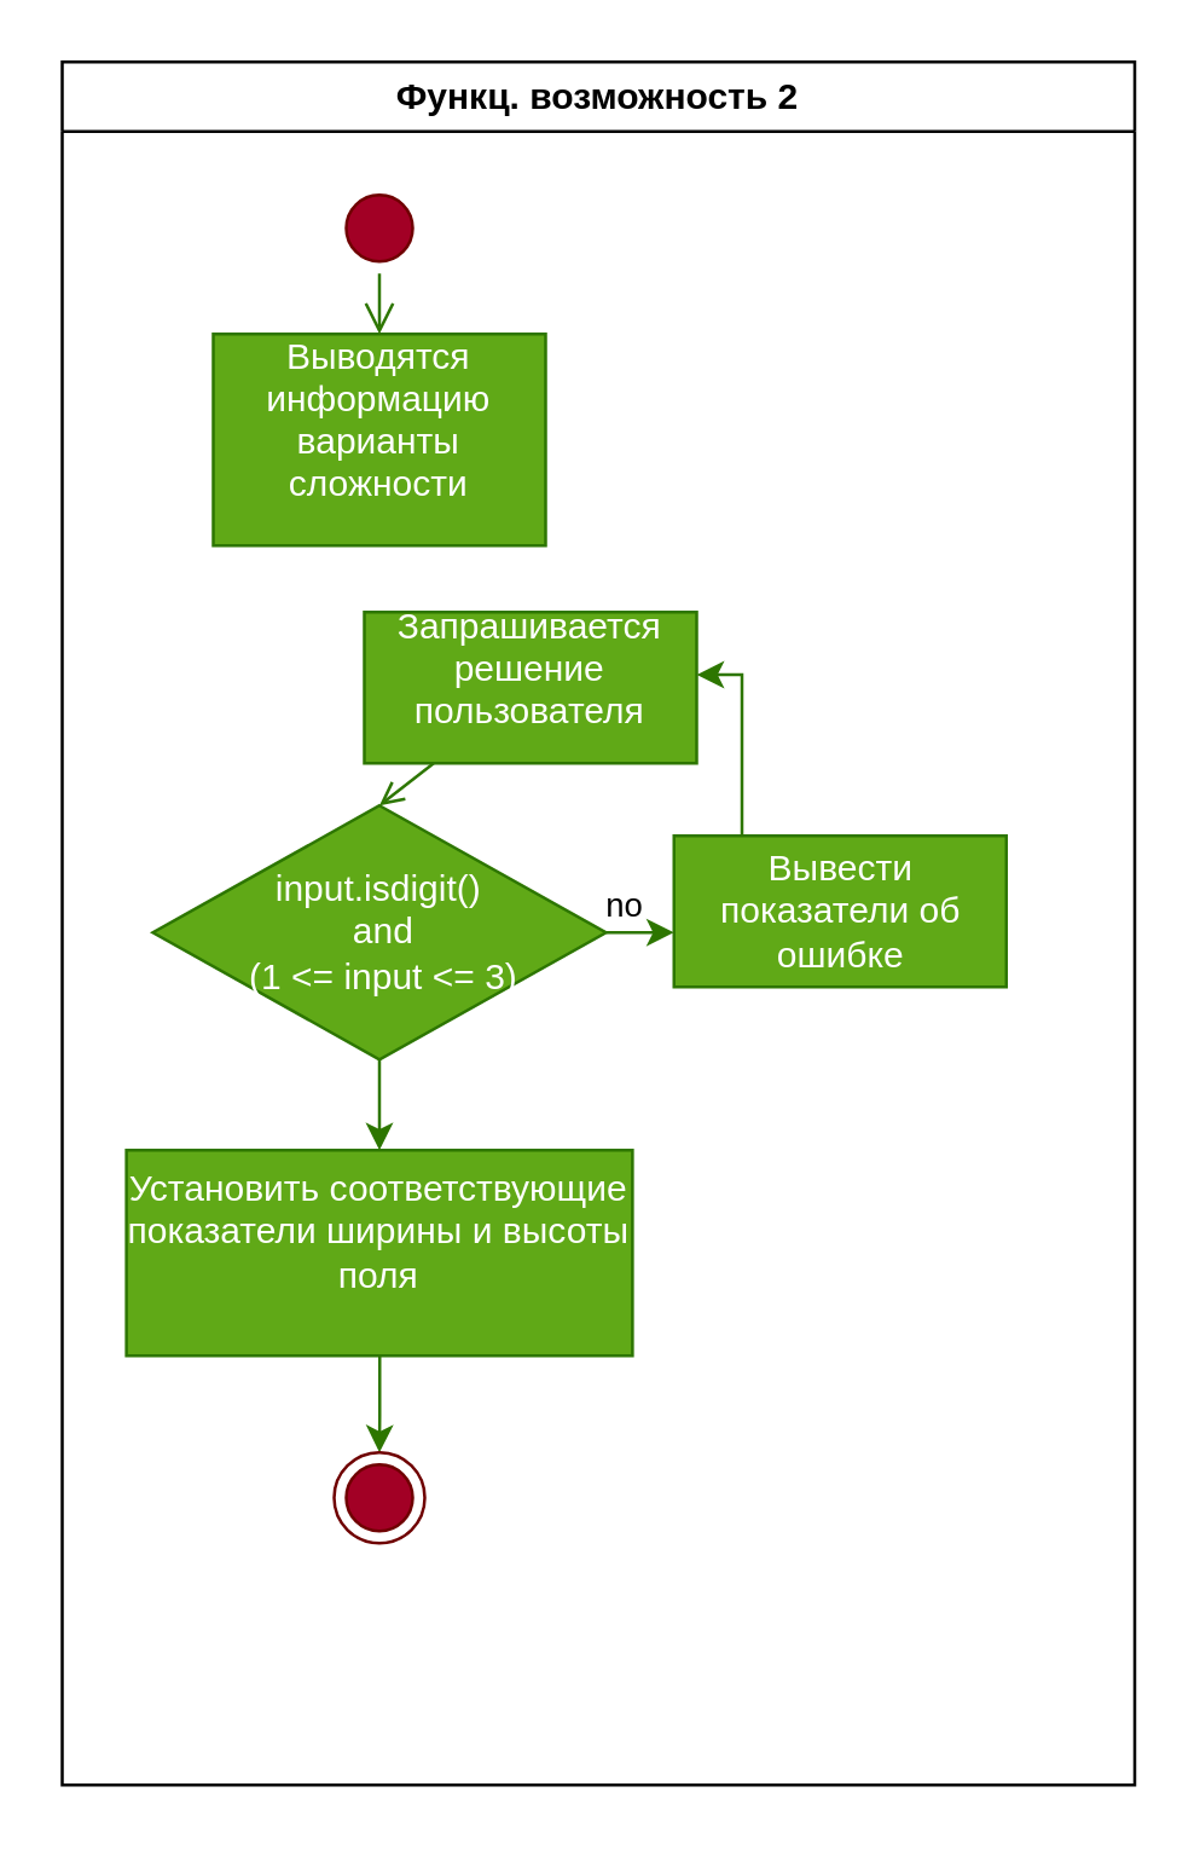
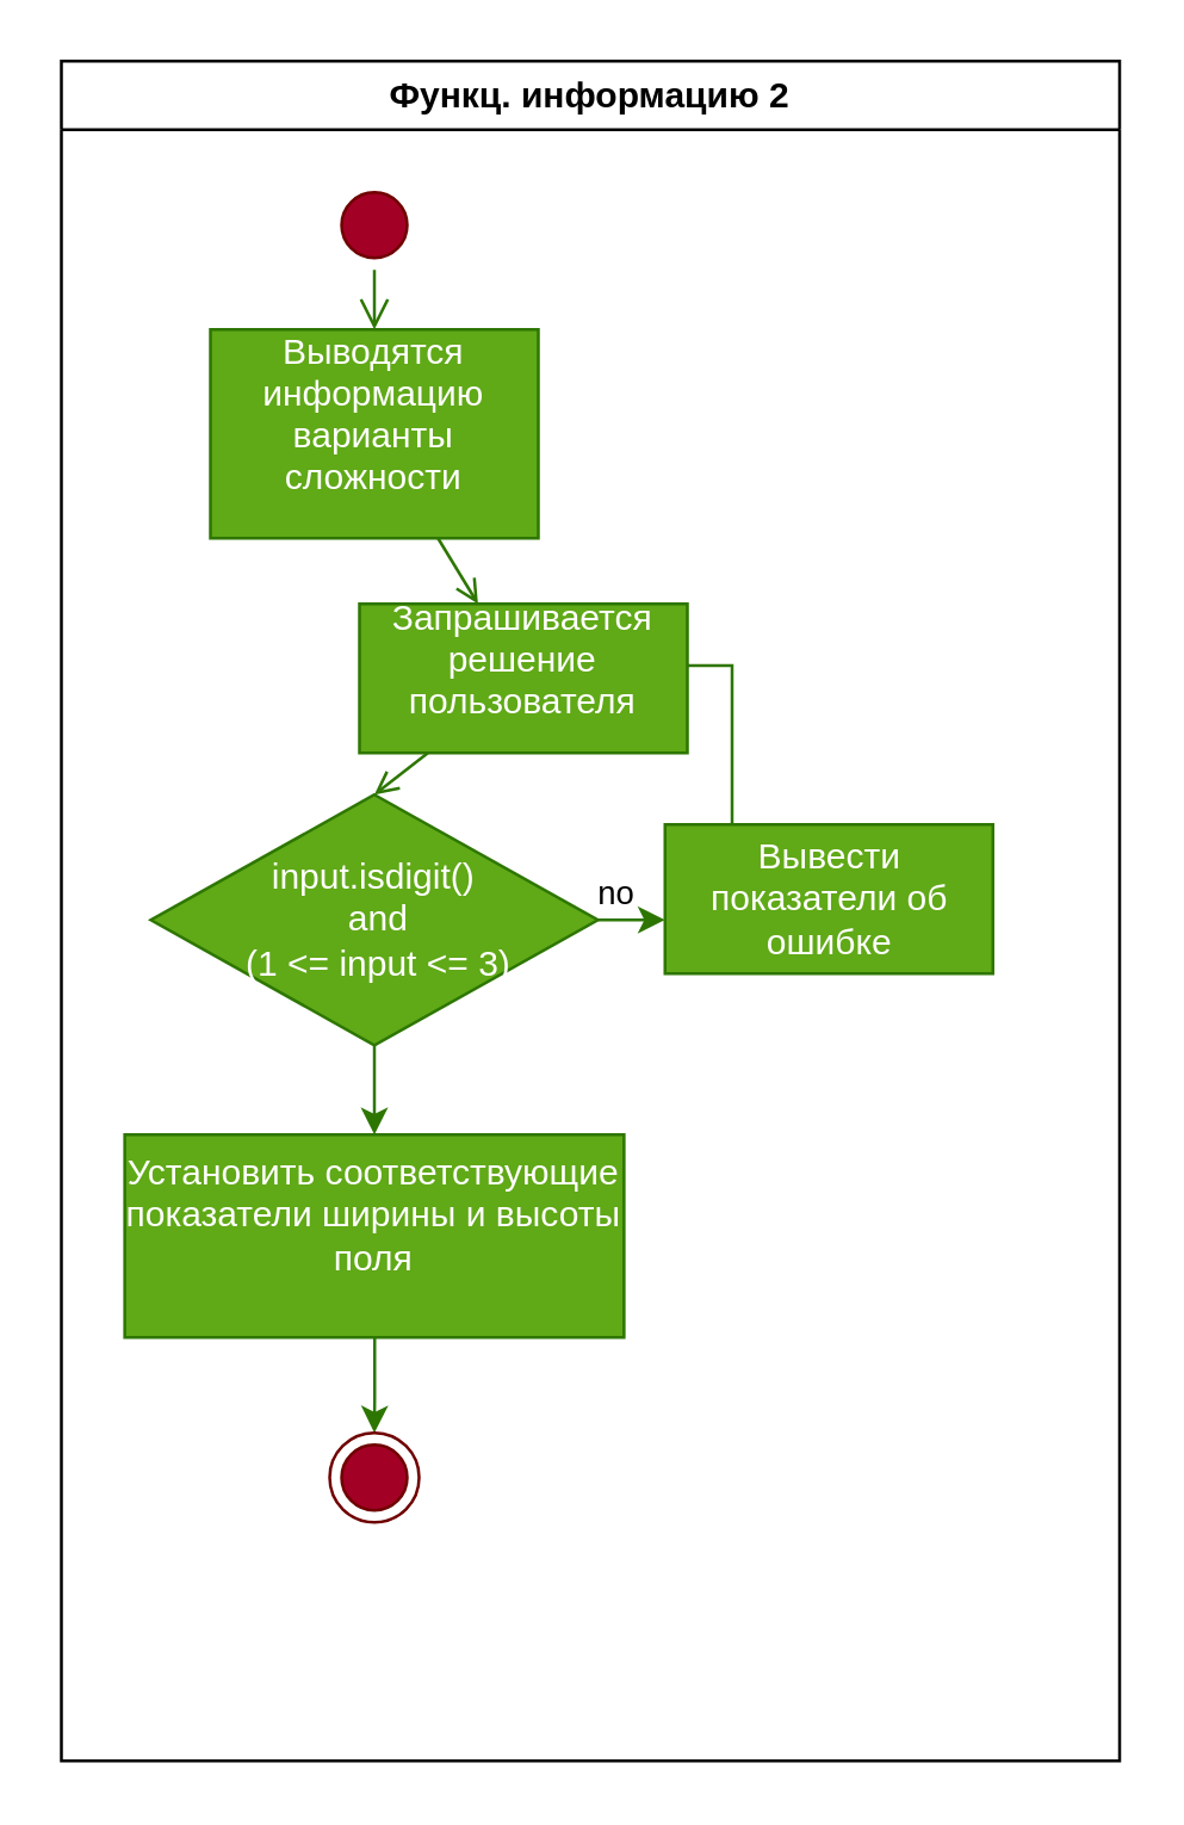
  <mxCell id="0" />
  <mxCell id="1" parent="0" />
- <mxCell id="2" value="Функц. возможность 2" style="swimlane;whiteSpace=wrap" vertex="1" parent="1"><mxGeometry x="20" y="20" width="355" height="570" as="geometry" /></mxCell>
+ <mxCell id="2" value="Функц. информацию 2" style="swimlane;whiteSpace=wrap" vertex="1" parent="1"><mxGeometry x="20" y="20" width="355" height="570" as="geometry" /></mxCell>
  <mxCell id="3" value="" style="ellipse;shape=startState;fillColor=#a20025;strokeColor=#6F0000;fontColor=#ffffff;" vertex="1" parent="2"><mxGeometry x="90" y="40" width="30" height="30" as="geometry" /></mxCell>
  <mxCell id="4" value="" style="edgeStyle=elbowEdgeStyle;elbow=horizontal;verticalAlign=bottom;endArrow=open;endSize=8;strokeColor=#2D7600;endFill=1;rounded=0;fillColor=#60a917;" edge="1" parent="2" source="3" target="5"><mxGeometry x="70" y="20" as="geometry"><mxPoint x="85" y="90" as="targetPoint" /></mxGeometry></mxCell>
  <mxCell id="5" value="Выводятся&#10;информацию&#10;варианты&#10;сложности&#10;" style="direction=west;align=center;verticalAlign=middle;fillColor=#60a917;fontColor=#ffffff;strokeColor=#2D7600;" vertex="1" parent="2"><mxGeometry x="50" y="90" width="110" height="70" as="geometry" /></mxCell>
  <mxCell id="6" value="Запрашивается&#10;решение&#10;пользователя&#10;" style="fillColor=#60a917;fontColor=#ffffff;strokeColor=#2D7600;" vertex="1" parent="2"><mxGeometry x="100" y="182" width="110" height="50" as="geometry" /></mxCell>
+ <mxCell id="7" value="" style="endArrow=open;strokeColor=#2D7600;endFill=1;rounded=0;fillColor=#60a917;" edge="1" parent="2" source="5" target="6"><mxGeometry relative="1" as="geometry" /></mxCell>
  <mxCell id="8" value="&lt;div&gt;no&lt;/div&gt;" style="edgeStyle=orthogonalEdgeStyle;rounded=0;orthogonalLoop=1;jettySize=auto;html=1;fillColor=#60a917;strokeColor=#2D7600;" edge="1" parent="2" source="10" target="15"><mxGeometry x="-0.5" y="9" relative="1" as="geometry"><Array as="points"><mxPoint x="150" y="280" /></Array><mxPoint as="offset" /></mxGeometry></mxCell>
  <mxCell id="9" style="edgeStyle=orthogonalEdgeStyle;rounded=0;orthogonalLoop=1;jettySize=auto;html=1;fillColor=#60a917;strokeColor=#2D7600;" edge="1" parent="2" source="10"><mxGeometry relative="1" as="geometry"><mxPoint x="105" y="360" as="targetPoint" /></mxGeometry></mxCell>
  <mxCell id="10" value="input.isdigit()&#10; and&#10; (1 &lt;= input &lt;= 3)" style="rhombus;fillColor=#60a917;strokeColor=#2D7600;fontColor=#ffffff;whiteSpace=wrap;" vertex="1" parent="2"><mxGeometry x="30" y="246" width="150" height="84" as="geometry" /></mxCell>
  <mxCell id="11" value="" style="endArrow=open;strokeColor=#2D7600;endFill=1;rounded=0;entryX=0.5;entryY=0;entryDx=0;entryDy=0;fillColor=#60a917;" edge="1" parent="2" source="6" target="10"><mxGeometry relative="1" as="geometry" /></mxCell>
  <mxCell id="12" style="edgeStyle=orthogonalEdgeStyle;rounded=0;orthogonalLoop=1;jettySize=auto;html=1;fillColor=#60a917;strokeColor=#2D7600;" edge="1" parent="2" source="13"><mxGeometry relative="1" as="geometry"><mxPoint x="105.0" y="460" as="targetPoint" /></mxGeometry></mxCell>
  <mxCell id="13" value="Установить соответствующие&#10;показатели ширины и высоты поля&#10;" style="whiteSpace=wrap;fillColor=#60a917;fontColor=#ffffff;strokeColor=#2D7600;" vertex="1" parent="2"><mxGeometry x="21.25" y="360" width="167.5" height="68" as="geometry" /></mxCell>
- <mxCell id="14" style="edgeStyle=orthogonalEdgeStyle;rounded=0;orthogonalLoop=1;jettySize=auto;html=1;entryX=1;entryY=0.414;entryDx=0;entryDy=0;entryPerimeter=0;fillColor=#60a917;strokeColor=#2D7600;" edge="1" parent="2" source="15" target="6"><mxGeometry relative="1" as="geometry"><mxPoint x="225" y="202" as="targetPoint" /><Array as="points"><mxPoint x="225" y="203" /></Array></mxGeometry></mxCell>
+ <mxCell id="14" style="edgeStyle=orthogonalEdgeStyle;rounded=0;orthogonalLoop=1;jettySize=auto;html=1;entryX=1;entryY=0.414;entryDx=0;entryDy=0;entryPerimeter=0;fillColor=#60a917;strokeColor=#2D7600;endArrow=none;" edge="1" parent="2" source="15" target="6"><mxGeometry relative="1" as="geometry"><mxPoint x="225" y="202" as="targetPoint" /><Array as="points"><mxPoint x="225" y="203" /></Array></mxGeometry></mxCell>
  <mxCell id="15" value="Вывести показатели об ошибке" style="whiteSpace=wrap;fillColor=#60a917;fontColor=#ffffff;strokeColor=#2D7600;" vertex="1" parent="2"><mxGeometry x="202.5" y="256" width="110" height="50" as="geometry" /></mxCell>
  <mxCell id="16" value="" style="ellipse;shape=endState;fillColor=#a20025;strokeColor=#6F0000;fontColor=#ffffff;" vertex="1" parent="2"><mxGeometry x="90" y="460" width="30" height="30" as="geometry" /></mxCell>
